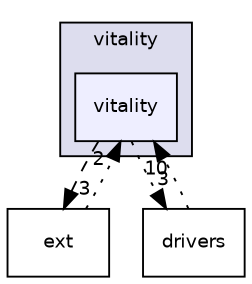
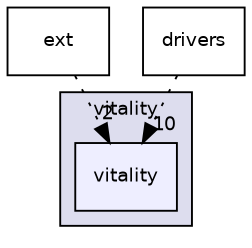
  digraph {
    compound=true
    node [fontname=Helvetica fontsize=10 shape=box]
    edge [headlabel=3 labeldistance=1.5 labelfontname=Helvetica labelfontsize=10 style=dotted]
    n1 [fillcolor="#eeeeff" label=vitality pencolor=black style=filled]
    n2 [label=ext]
    n3 [label=drivers]
    subgraph cluster_1 {
      bgcolor="#ddddee"
      fontname=Helvetica
      fontsize=10
      label=vitality
      pencolor=black
      n1
    }
-   n1 -> n2 [style=dashed]
-   n1 -> n3
    n2 -> n1 [headlabel=2]
    n3 -> n1 [headlabel=10]
  }
